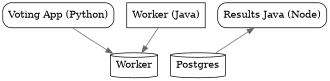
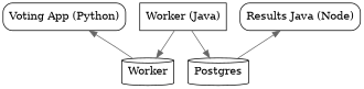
  digraph {
    node [shape=rect]
    edge [color=gray40]
    n1 [label="Voting App (Python)" style=rounded]
    n2 [label="Worker (Java)"]
    n3 [label=Worker shape=cylinder]
    n4 [label=Postgres shape=cylinder]
    n5 [label="Results Java (Node)" style=rounded]
    subgraph sub_1 {
      n1
    }
    subgraph sub_2 {
      n2
    }
    subgraph sub_3 {
      n3
    }
    subgraph sub_4 {
      n4
    }
    subgraph sub_5 {
      n5
    }
    n2 -> n3
-   n1 -> n3 [constraint=false]
+   n2 -> n4
+   n3 -> n1 [constraint=false]
    n4 -> n5 [constraint=false]
  }
